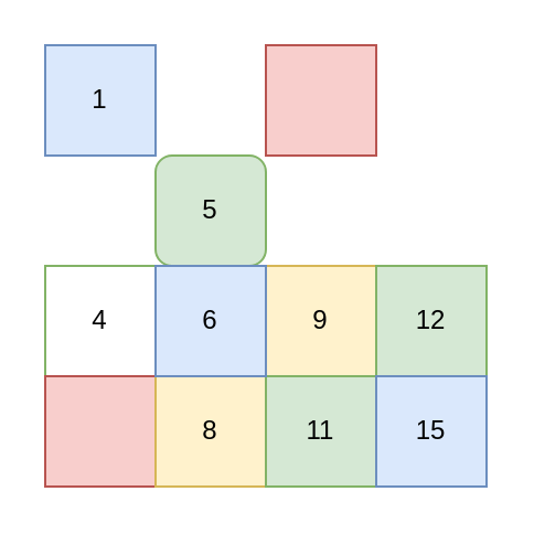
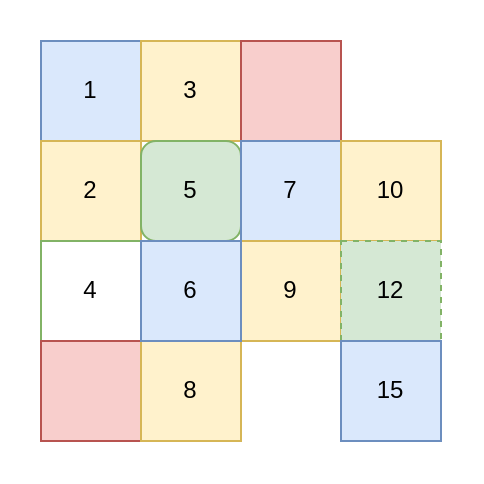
  <mxCell id="0" />
  <mxCell id="1" parent="0" />
  <mxCell id="2" value="1" style="rounded=0;whiteSpace=wrap;html=1;fillColor=#dae8fc;strokeColor=#6c8ebf;" vertex="1" parent="1"><mxGeometry x="20" y="20" width="50" height="50" as="geometry" /></mxCell>
+ <mxCell id="3" value="3" style="rounded=0;whiteSpace=wrap;html=1;fillColor=#fff2cc;strokeColor=#d6b656;" vertex="1" parent="1"><mxGeometry x="70" y="20" width="50" height="50" as="geometry" /></mxCell>
  <mxCell id="4" value="" style="rounded=0;whiteSpace=wrap;html=1;fillColor=#f8cecc;strokeColor=#b85450;" vertex="1" parent="1"><mxGeometry x="120" y="20" width="50" height="50" as="geometry" /></mxCell>
+ <mxCell id="5" value="2" style="rounded=0;whiteSpace=wrap;html=1;fillColor=#fff2cc;strokeColor=#d6b656;" vertex="1" parent="1"><mxGeometry x="20" y="70" width="50" height="50" as="geometry" /></mxCell>
  <mxCell id="6" value="5" style="whiteSpace=wrap;html=1;fillColor=#d5e8d4;strokeColor=#82b366;rounded=1;" vertex="1" parent="1"><mxGeometry x="70" y="70" width="50" height="50" as="geometry" /></mxCell>
+ <mxCell id="7" value="7" style="rounded=0;whiteSpace=wrap;html=1;fillColor=#dae8fc;strokeColor=#6c8ebf;" vertex="1" parent="1"><mxGeometry x="120" y="70" width="50" height="50" as="geometry" /></mxCell>
  <mxCell id="8" value="4" style="rounded=0;whiteSpace=wrap;html=1;fillColor=#ffffff;strokeColor=#82b366;" vertex="1" parent="1"><mxGeometry x="20" y="120" width="50" height="50" as="geometry" /></mxCell>
  <mxCell id="9" value="9" style="rounded=0;whiteSpace=wrap;html=1;fillColor=#fff2cc;strokeColor=#d6b656;" vertex="1" parent="1"><mxGeometry x="120" y="120" width="50" height="50" as="geometry" /></mxCell>
- <mxCell id="11" value="12" style="rounded=0;whiteSpace=wrap;html=1;fillColor=#d5e8d4;strokeColor=#82b366;" vertex="1" parent="1"><mxGeometry x="170" y="120" width="50" height="50" as="geometry" /></mxCell>
+ <mxCell id="10" value="10" style="rounded=0;whiteSpace=wrap;html=1;fillColor=#fff2cc;strokeColor=#d6b656;" vertex="1" parent="1"><mxGeometry x="170" y="70" width="50" height="50" as="geometry" /></mxCell>
+ <mxCell id="11" value="12" style="rounded=0;whiteSpace=wrap;html=1;fillColor=#d5e8d4;strokeColor=#82b366;dashed=1;" vertex="1" parent="1"><mxGeometry x="170" y="120" width="50" height="50" as="geometry" /></mxCell>
  <mxCell id="12" value="" style="rounded=0;whiteSpace=wrap;html=1;fillColor=#f8cecc;strokeColor=#b85450;" vertex="1" parent="1"><mxGeometry x="20" y="170" width="50" height="50" as="geometry" /></mxCell>
  <mxCell id="13" value="8" style="rounded=0;whiteSpace=wrap;html=1;fillColor=#fff2cc;strokeColor=#d6b656;" vertex="1" parent="1"><mxGeometry x="70" y="170" width="50" height="50" as="geometry" /></mxCell>
- <mxCell id="14" value="11" style="rounded=0;whiteSpace=wrap;html=1;fillColor=#d5e8d4;strokeColor=#82b366;" vertex="1" parent="1"><mxGeometry x="120" y="170" width="50" height="50" as="geometry" /></mxCell>
  <mxCell id="15" value="15" style="rounded=0;whiteSpace=wrap;html=1;fillColor=#dae8fc;strokeColor=#6c8ebf;" vertex="1" parent="1"><mxGeometry x="170" y="170" width="50" height="50" as="geometry" /></mxCell>
  <mxCell id="16" value="6" style="rounded=0;whiteSpace=wrap;html=1;fillColor=#dae8fc;strokeColor=#6c8ebf;" vertex="1" parent="1"><mxGeometry x="70" y="120" width="50" height="50" as="geometry" /></mxCell>
